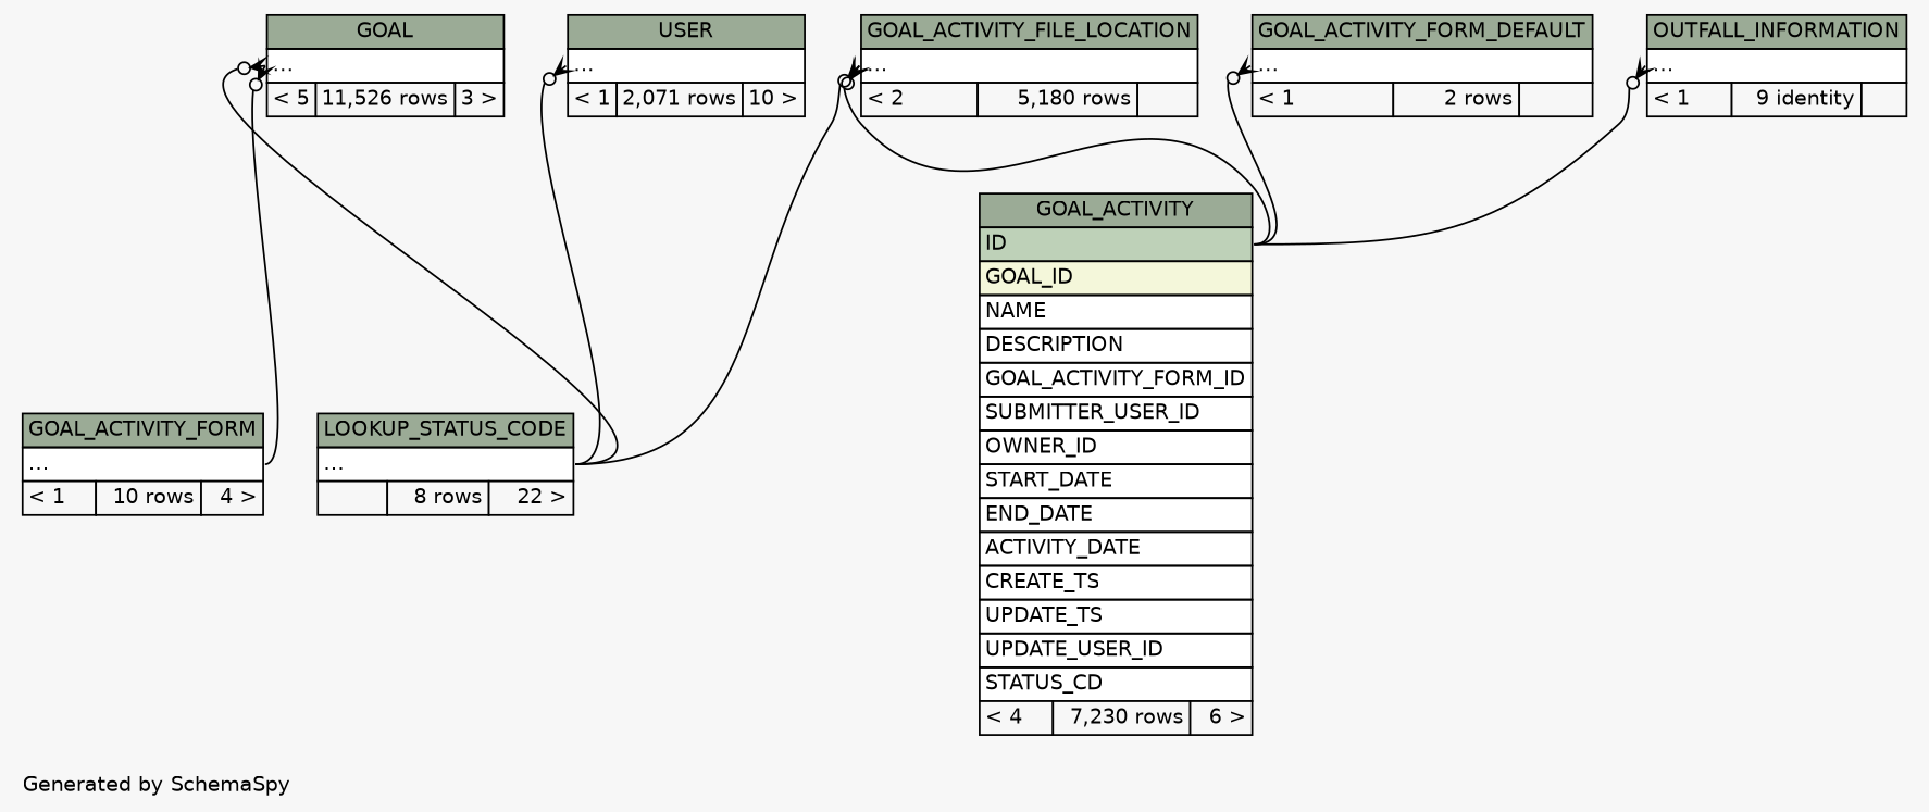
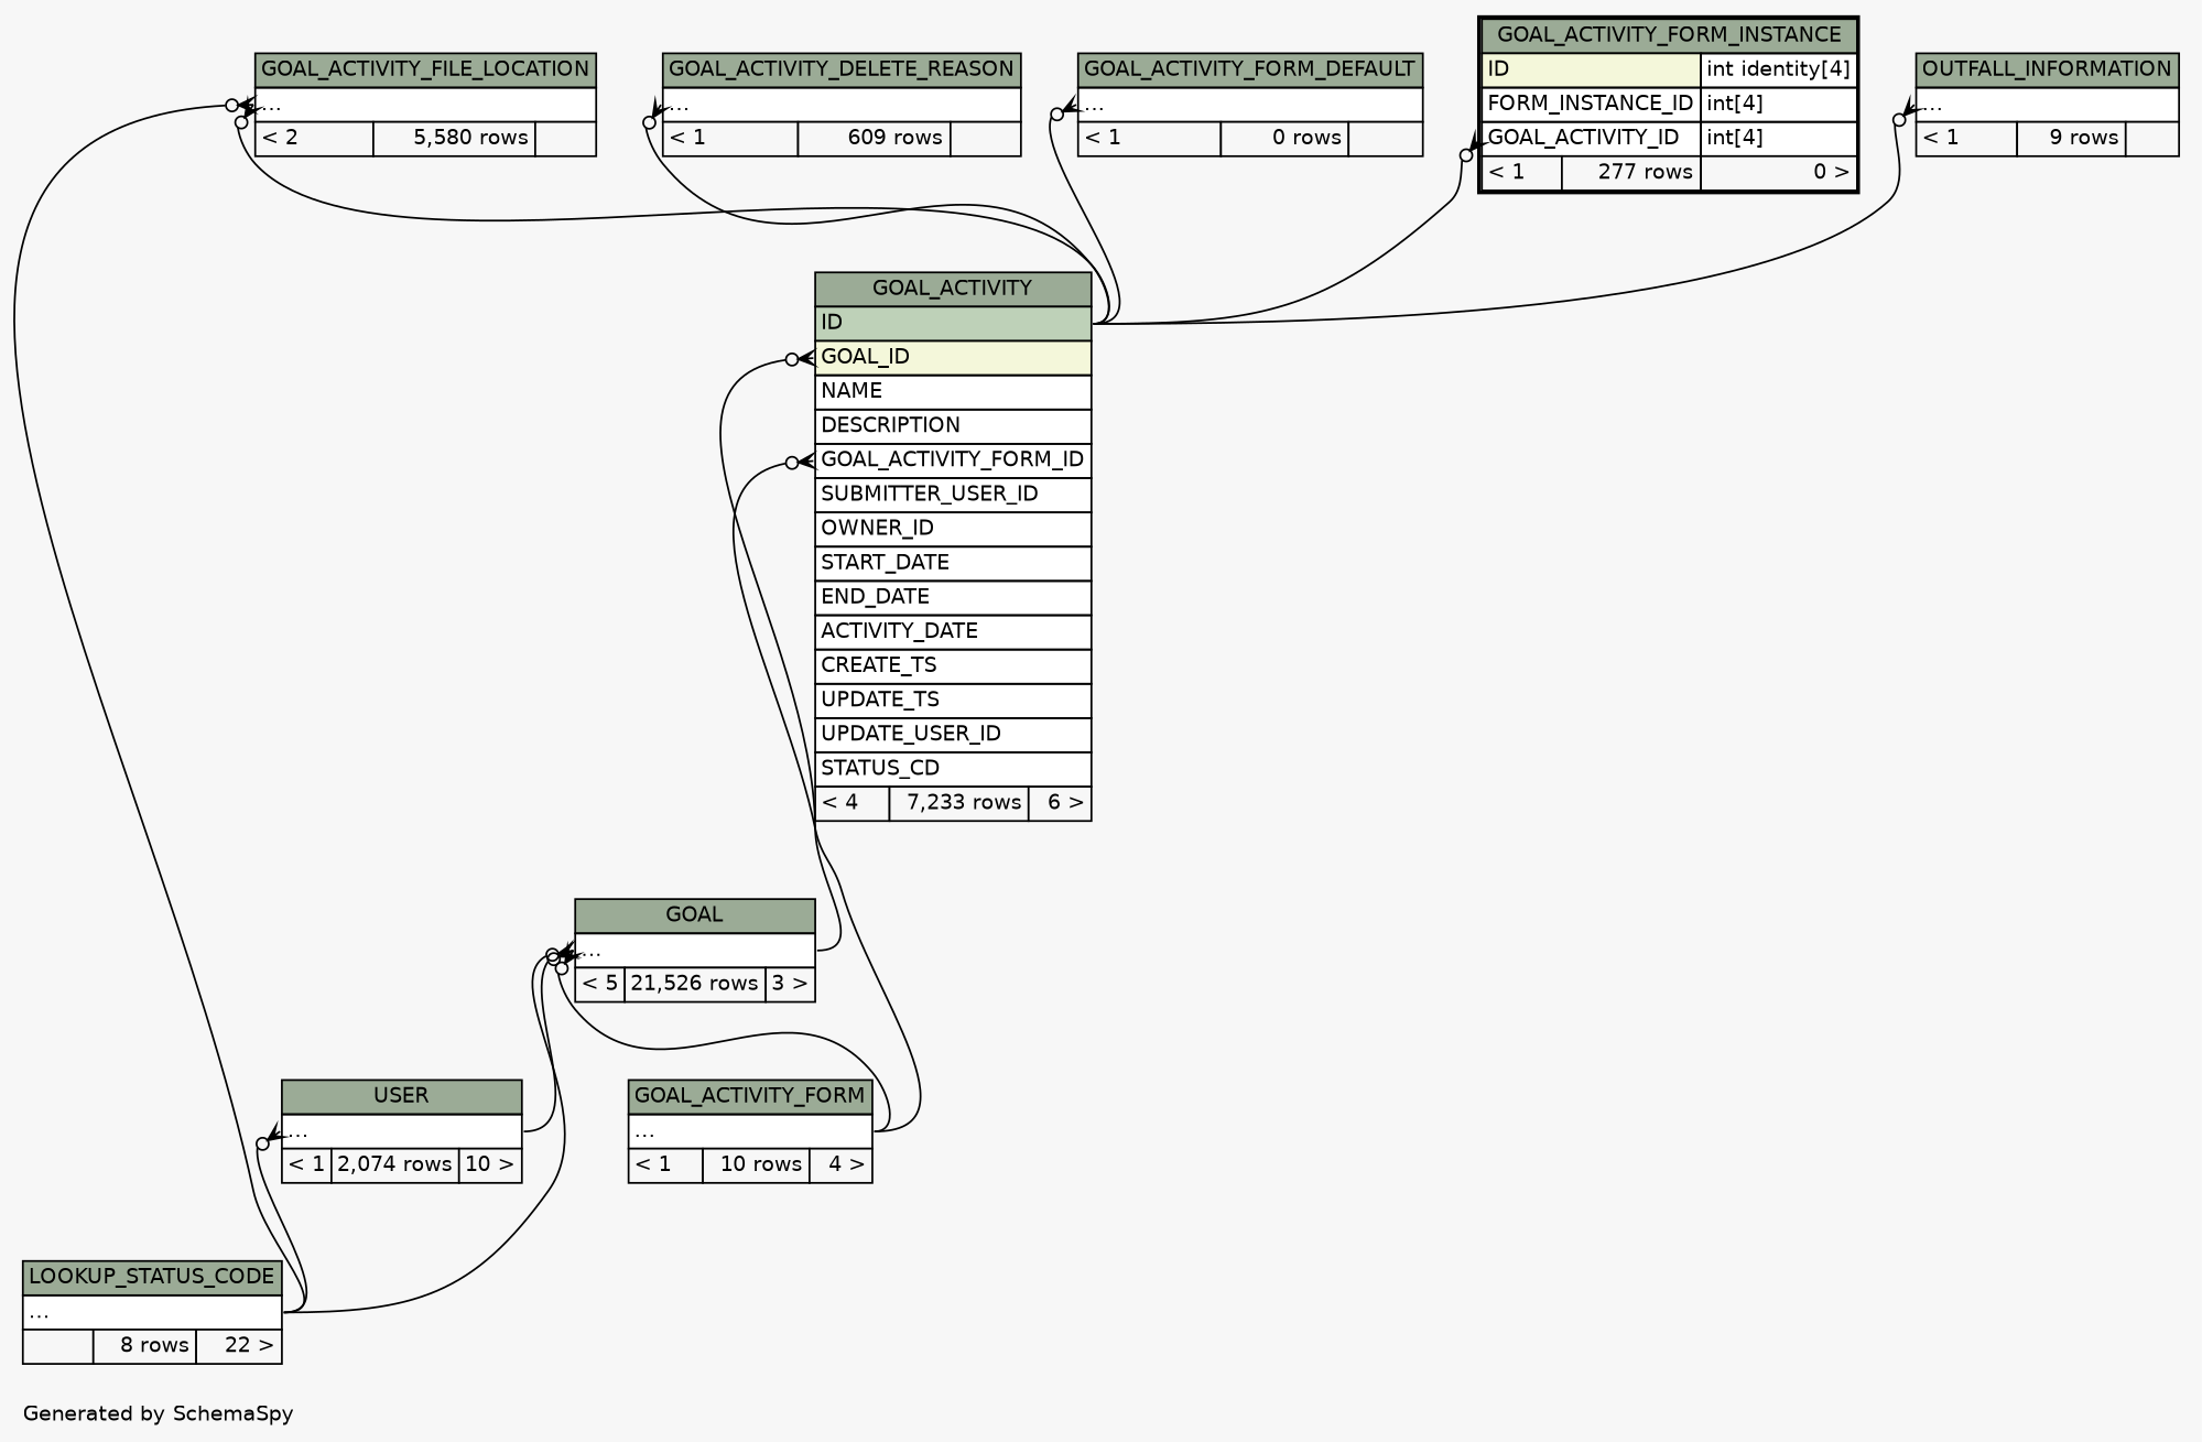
  digraph {
    bgcolor="#f7f7f7"
    fontname=Helvetica
    fontsize=11
    label="\nGenerated by SchemaSpy"
    labeljust=l
    nodesep=0.18
    rankdir=TB
    ranksep=0.46
    node [fontname=Helvetica fontsize=11 shape=plaintext]
    edge [arrowhead=none arrowsize=0.8 arrowtail=crowodot dir=back headport="elipses:e" tailport="elipses:w"]
-   n1 [label=<     <TABLE BORDER="0" CELLBORDER="1" CELLSPACING="0" BGCOLOR="#ffffff">       <TR><TD COLSPAN="3" BGCOLOR="#9bab96" ALIGN="CENTER">GOAL</TD></TR>       <TR><TD PORT="elipses" COLSPAN="3" ALIGN="LEFT">...</TD></TR>       <TR><TD ALIGN="LEFT" BGCOLOR="#f7f7f7">&lt; 5</TD><TD ALIGN="RIGHT" BGCOLOR="#f7f7f7">11,526 rows</TD><TD ALIGN="RIGHT" BGCOLOR="#f7f7f7">3 &gt;</TD></TR>     </TABLE>>]
-   n2 [label=<     <TABLE BORDER="0" CELLBORDER="1" CELLSPACING="0" BGCOLOR="#ffffff">       <TR><TD COLSPAN="3" BGCOLOR="#9bab96" ALIGN="CENTER">USER</TD></TR>       <TR><TD PORT="elipses" COLSPAN="3" ALIGN="LEFT">...</TD></TR>       <TR><TD ALIGN="LEFT" BGCOLOR="#f7f7f7">&lt; 1</TD><TD ALIGN="RIGHT" BGCOLOR="#f7f7f7">2,071 rows</TD><TD ALIGN="RIGHT" BGCOLOR="#f7f7f7">10 &gt;</TD></TR>     </TABLE>>]
+   n1 [label=<     <TABLE BORDER="0" CELLBORDER="1" CELLSPACING="0" BGCOLOR="#ffffff">       <TR><TD COLSPAN="3" BGCOLOR="#9bab96" ALIGN="CENTER">GOAL</TD></TR>       <TR><TD PORT="elipses" COLSPAN="3" ALIGN="LEFT">...</TD></TR>       <TR><TD ALIGN="LEFT" BGCOLOR="#f7f7f7">&lt; 5</TD><TD ALIGN="RIGHT" BGCOLOR="#f7f7f7">21,526 rows</TD><TD ALIGN="RIGHT" BGCOLOR="#f7f7f7">3 &gt;</TD></TR>     </TABLE>>]
+   n2 [label=<     <TABLE BORDER="0" CELLBORDER="1" CELLSPACING="0" BGCOLOR="#ffffff">       <TR><TD COLSPAN="3" BGCOLOR="#9bab96" ALIGN="CENTER">USER</TD></TR>       <TR><TD PORT="elipses" COLSPAN="3" ALIGN="LEFT">...</TD></TR>       <TR><TD ALIGN="LEFT" BGCOLOR="#f7f7f7">&lt; 1</TD><TD ALIGN="RIGHT" BGCOLOR="#f7f7f7">2,074 rows</TD><TD ALIGN="RIGHT" BGCOLOR="#f7f7f7">10 &gt;</TD></TR>     </TABLE>>]
    n3 [label=<     <TABLE BORDER="0" CELLBORDER="1" CELLSPACING="0" BGCOLOR="#ffffff">       <TR><TD COLSPAN="3" BGCOLOR="#9bab96" ALIGN="CENTER">GOAL_ACTIVITY_FORM</TD></TR>       <TR><TD PORT="elipses" COLSPAN="3" ALIGN="LEFT">...</TD></TR>       <TR><TD ALIGN="LEFT" BGCOLOR="#f7f7f7">&lt; 1</TD><TD ALIGN="RIGHT" BGCOLOR="#f7f7f7">10 rows</TD><TD ALIGN="RIGHT" BGCOLOR="#f7f7f7">4 &gt;</TD></TR>     </TABLE>>]
    n4 [label=<     <TABLE BORDER="0" CELLBORDER="1" CELLSPACING="0" BGCOLOR="#ffffff">       <TR><TD COLSPAN="3" BGCOLOR="#9bab96" ALIGN="CENTER">LOOKUP_STATUS_CODE</TD></TR>       <TR><TD PORT="elipses" COLSPAN="3" ALIGN="LEFT">...</TD></TR>       <TR><TD ALIGN="LEFT" BGCOLOR="#f7f7f7">  </TD><TD ALIGN="RIGHT" BGCOLOR="#f7f7f7">8 rows</TD><TD ALIGN="RIGHT" BGCOLOR="#f7f7f7">22 &gt;</TD></TR>     </TABLE>>]
-   n5 [label=<     <TABLE BORDER="0" CELLBORDER="1" CELLSPACING="0" BGCOLOR="#ffffff">       <TR><TD COLSPAN="3" BGCOLOR="#9bab96" ALIGN="CENTER">GOAL_ACTIVITY</TD></TR>       <TR><TD PORT="ID" COLSPAN="3" BGCOLOR="#bed1b8" ALIGN="LEFT">ID</TD></TR>       <TR><TD PORT="GOAL_ID" COLSPAN="3" BGCOLOR="#f4f7da" ALIGN="LEFT">GOAL_ID</TD></TR>       <TR><TD PORT="NAME" COLSPAN="3" ALIGN="LEFT">NAME</TD></TR>       <TR><TD PORT="DESCRIPTION" COLSPAN="3" ALIGN="LEFT">DESCRIPTION</TD></TR>       <TR><TD PORT="GOAL_ACTIVITY_FORM_ID" COLSPAN="3" ALIGN="LEFT">GOAL_ACTIVITY_FORM_ID</TD></TR>       <TR><TD PORT="SUBMITTER_USER_ID" COLSPAN="3" ALIGN="LEFT">SUBMITTER_USER_ID</TD></TR>       <TR><TD PORT="OWNER_ID" COLSPAN="3" ALIGN="LEFT">OWNER_ID</TD></TR>       <TR><TD PORT="START_DATE" COLSPAN="3" ALIGN="LEFT">START_DATE</TD></TR>       <TR><TD PORT="END_DATE" COLSPAN="3" ALIGN="LEFT">END_DATE</TD></TR>       <TR><TD PORT="ACTIVITY_DATE" COLSPAN="3" ALIGN="LEFT">ACTIVITY_DATE</TD></TR>       <TR><TD PORT="CREATE_TS" COLSPAN="3" ALIGN="LEFT">CREATE_TS</TD></TR>       <TR><TD PORT="UPDATE_TS" COLSPAN="3" ALIGN="LEFT">UPDATE_TS</TD></TR>       <TR><TD PORT="UPDATE_USER_ID" COLSPAN="3" ALIGN="LEFT">UPDATE_USER_ID</TD></TR>       <TR><TD PORT="STATUS_CD" COLSPAN="3" ALIGN="LEFT">STATUS_CD</TD></TR>       <TR><TD ALIGN="LEFT" BGCOLOR="#f7f7f7">&lt; 4</TD><TD ALIGN="RIGHT" BGCOLOR="#f7f7f7">7,230 rows</TD><TD ALIGN="RIGHT" BGCOLOR="#f7f7f7">6 &gt;</TD></TR>     </TABLE>>]
-   n7 [label=<     <TABLE BORDER="0" CELLBORDER="1" CELLSPACING="0" BGCOLOR="#ffffff">       <TR><TD COLSPAN="3" BGCOLOR="#9bab96" ALIGN="CENTER">GOAL_ACTIVITY_FILE_LOCATION</TD></TR>       <TR><TD PORT="elipses" COLSPAN="3" ALIGN="LEFT">...</TD></TR>       <TR><TD ALIGN="LEFT" BGCOLOR="#f7f7f7">&lt; 2</TD><TD ALIGN="RIGHT" BGCOLOR="#f7f7f7">5,180 rows</TD><TD ALIGN="RIGHT" BGCOLOR="#f7f7f7">  </TD></TR>     </TABLE>>]
-   n8 [label=<     <TABLE BORDER="0" CELLBORDER="1" CELLSPACING="0" BGCOLOR="#ffffff">       <TR><TD COLSPAN="3" BGCOLOR="#9bab96" ALIGN="CENTER">GOAL_ACTIVITY_FORM_DEFAULT</TD></TR>       <TR><TD PORT="elipses" COLSPAN="3" ALIGN="LEFT">...</TD></TR>       <TR><TD ALIGN="LEFT" BGCOLOR="#f7f7f7">&lt; 1</TD><TD ALIGN="RIGHT" BGCOLOR="#f7f7f7">2 rows</TD><TD ALIGN="RIGHT" BGCOLOR="#f7f7f7">  </TD></TR>     </TABLE>>]
-   n10 [label=<     <TABLE BORDER="0" CELLBORDER="1" CELLSPACING="0" BGCOLOR="#ffffff">       <TR><TD COLSPAN="3" BGCOLOR="#9bab96" ALIGN="CENTER">OUTFALL_INFORMATION</TD></TR>       <TR><TD PORT="elipses" COLSPAN="3" ALIGN="LEFT">...</TD></TR>       <TR><TD ALIGN="LEFT" BGCOLOR="#f7f7f7">&lt; 1</TD><TD ALIGN="RIGHT" BGCOLOR="#f7f7f7">9 identity</TD><TD ALIGN="RIGHT" BGCOLOR="#f7f7f7">  </TD></TR>     </TABLE>>]
+   n5 [label=<     <TABLE BORDER="0" CELLBORDER="1" CELLSPACING="0" BGCOLOR="#ffffff">       <TR><TD COLSPAN="3" BGCOLOR="#9bab96" ALIGN="CENTER">GOAL_ACTIVITY</TD></TR>       <TR><TD PORT="ID" COLSPAN="3" BGCOLOR="#bed1b8" ALIGN="LEFT">ID</TD></TR>       <TR><TD PORT="GOAL_ID" COLSPAN="3" BGCOLOR="#f4f7da" ALIGN="LEFT">GOAL_ID</TD></TR>       <TR><TD PORT="NAME" COLSPAN="3" ALIGN="LEFT">NAME</TD></TR>       <TR><TD PORT="DESCRIPTION" COLSPAN="3" ALIGN="LEFT">DESCRIPTION</TD></TR>       <TR><TD PORT="GOAL_ACTIVITY_FORM_ID" COLSPAN="3" ALIGN="LEFT">GOAL_ACTIVITY_FORM_ID</TD></TR>       <TR><TD PORT="SUBMITTER_USER_ID" COLSPAN="3" ALIGN="LEFT">SUBMITTER_USER_ID</TD></TR>       <TR><TD PORT="OWNER_ID" COLSPAN="3" ALIGN="LEFT">OWNER_ID</TD></TR>       <TR><TD PORT="START_DATE" COLSPAN="3" ALIGN="LEFT">START_DATE</TD></TR>       <TR><TD PORT="END_DATE" COLSPAN="3" ALIGN="LEFT">END_DATE</TD></TR>       <TR><TD PORT="ACTIVITY_DATE" COLSPAN="3" ALIGN="LEFT">ACTIVITY_DATE</TD></TR>       <TR><TD PORT="CREATE_TS" COLSPAN="3" ALIGN="LEFT">CREATE_TS</TD></TR>       <TR><TD PORT="UPDATE_TS" COLSPAN="3" ALIGN="LEFT">UPDATE_TS</TD></TR>       <TR><TD PORT="UPDATE_USER_ID" COLSPAN="3" ALIGN="LEFT">UPDATE_USER_ID</TD></TR>       <TR><TD PORT="STATUS_CD" COLSPAN="3" ALIGN="LEFT">STATUS_CD</TD></TR>       <TR><TD ALIGN="LEFT" BGCOLOR="#f7f7f7">&lt; 4</TD><TD ALIGN="RIGHT" BGCOLOR="#f7f7f7">7,233 rows</TD><TD ALIGN="RIGHT" BGCOLOR="#f7f7f7">6 &gt;</TD></TR>     </TABLE>>]
+   n6 [label=<     <TABLE BORDER="0" CELLBORDER="1" CELLSPACING="0" BGCOLOR="#ffffff">       <TR><TD COLSPAN="3" BGCOLOR="#9bab96" ALIGN="CENTER">GOAL_ACTIVITY_DELETE_REASON</TD></TR>       <TR><TD PORT="elipses" COLSPAN="3" ALIGN="LEFT">...</TD></TR>       <TR><TD ALIGN="LEFT" BGCOLOR="#f7f7f7">&lt; 1</TD><TD ALIGN="RIGHT" BGCOLOR="#f7f7f7">609 rows</TD><TD ALIGN="RIGHT" BGCOLOR="#f7f7f7">  </TD></TR>     </TABLE>>]
+   n7 [label=<     <TABLE BORDER="0" CELLBORDER="1" CELLSPACING="0" BGCOLOR="#ffffff">       <TR><TD COLSPAN="3" BGCOLOR="#9bab96" ALIGN="CENTER">GOAL_ACTIVITY_FILE_LOCATION</TD></TR>       <TR><TD PORT="elipses" COLSPAN="3" ALIGN="LEFT">...</TD></TR>       <TR><TD ALIGN="LEFT" BGCOLOR="#f7f7f7">&lt; 2</TD><TD ALIGN="RIGHT" BGCOLOR="#f7f7f7">5,580 rows</TD><TD ALIGN="RIGHT" BGCOLOR="#f7f7f7">  </TD></TR>     </TABLE>>]
+   n8 [label=<     <TABLE BORDER="0" CELLBORDER="1" CELLSPACING="0" BGCOLOR="#ffffff">       <TR><TD COLSPAN="3" BGCOLOR="#9bab96" ALIGN="CENTER">GOAL_ACTIVITY_FORM_DEFAULT</TD></TR>       <TR><TD PORT="elipses" COLSPAN="3" ALIGN="LEFT">...</TD></TR>       <TR><TD ALIGN="LEFT" BGCOLOR="#f7f7f7">&lt; 1</TD><TD ALIGN="RIGHT" BGCOLOR="#f7f7f7">0 rows</TD><TD ALIGN="RIGHT" BGCOLOR="#f7f7f7">  </TD></TR>     </TABLE>>]
+   n9 [label=<     <TABLE BORDER="2" CELLBORDER="1" CELLSPACING="0" BGCOLOR="#ffffff">       <TR><TD COLSPAN="3" BGCOLOR="#9bab96" ALIGN="CENTER">GOAL_ACTIVITY_FORM_INSTANCE</TD></TR>       <TR><TD PORT="ID" COLSPAN="2" BGCOLOR="#f4f7da" ALIGN="LEFT">ID</TD><TD PORT="ID.type" ALIGN="LEFT">int identity[4]</TD></TR>       <TR><TD PORT="FORM_INSTANCE_ID" COLSPAN="2" ALIGN="LEFT">FORM_INSTANCE_ID</TD><TD PORT="FORM_INSTANCE_ID.type" ALIGN="LEFT">int[4]</TD></TR>       <TR><TD PORT="GOAL_ACTIVITY_ID" COLSPAN="2" ALIGN="LEFT">GOAL_ACTIVITY_ID</TD><TD PORT="GOAL_ACTIVITY_ID.type" ALIGN="LEFT">int[4]</TD></TR>       <TR><TD ALIGN="LEFT" BGCOLOR="#f7f7f7">&lt; 1</TD><TD ALIGN="RIGHT" BGCOLOR="#f7f7f7">277 rows</TD><TD ALIGN="RIGHT" BGCOLOR="#f7f7f7">0 &gt;</TD></TR>     </TABLE>>]
+   n10 [label=<     <TABLE BORDER="0" CELLBORDER="1" CELLSPACING="0" BGCOLOR="#ffffff">       <TR><TD COLSPAN="3" BGCOLOR="#9bab96" ALIGN="CENTER">OUTFALL_INFORMATION</TD></TR>       <TR><TD PORT="elipses" COLSPAN="3" ALIGN="LEFT">...</TD></TR>       <TR><TD ALIGN="LEFT" BGCOLOR="#f7f7f7">&lt; 1</TD><TD ALIGN="RIGHT" BGCOLOR="#f7f7f7">9 rows</TD><TD ALIGN="RIGHT" BGCOLOR="#f7f7f7">  </TD></TR>     </TABLE>>]
+   n1 -> n2
    n1 -> n3
    n1 -> n4
    n2 -> n4
+   n5 -> n1 [tailport="GOAL_ID:w"]
+   n5 -> n3 [tailport="GOAL_ACTIVITY_FORM_ID:w"]
+   n6 -> n5 [headport="ID:e"]
    n7 -> n4
    n7 -> n5 [headport="ID:e"]
    n8 -> n5 [headport="ID:e"]
+   n9 -> n5 [headport="ID:e" tailport="GOAL_ACTIVITY_ID:w"]
    n10 -> n5 [headport="ID:e"]
  }
